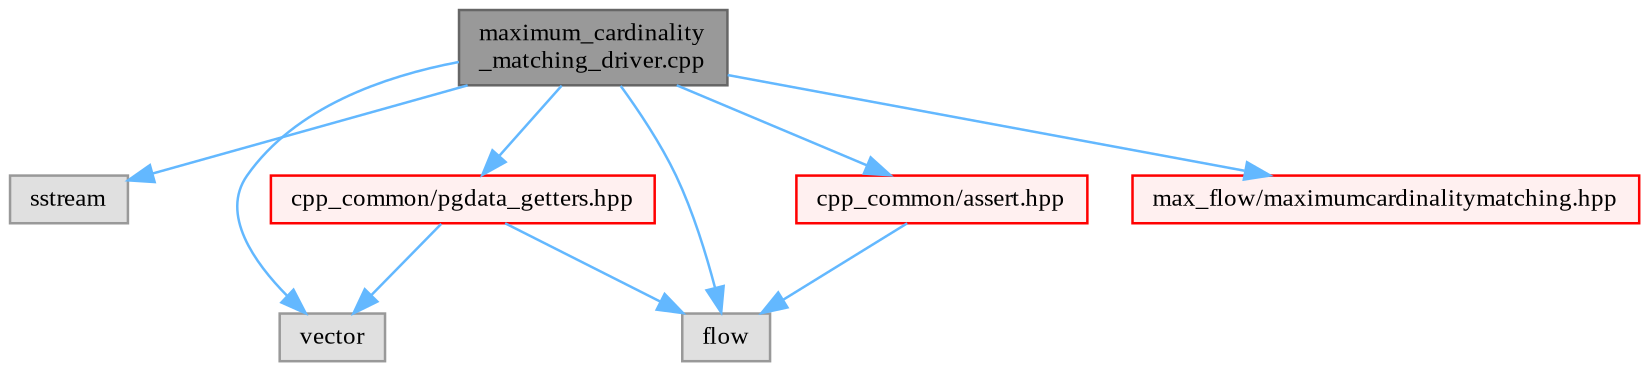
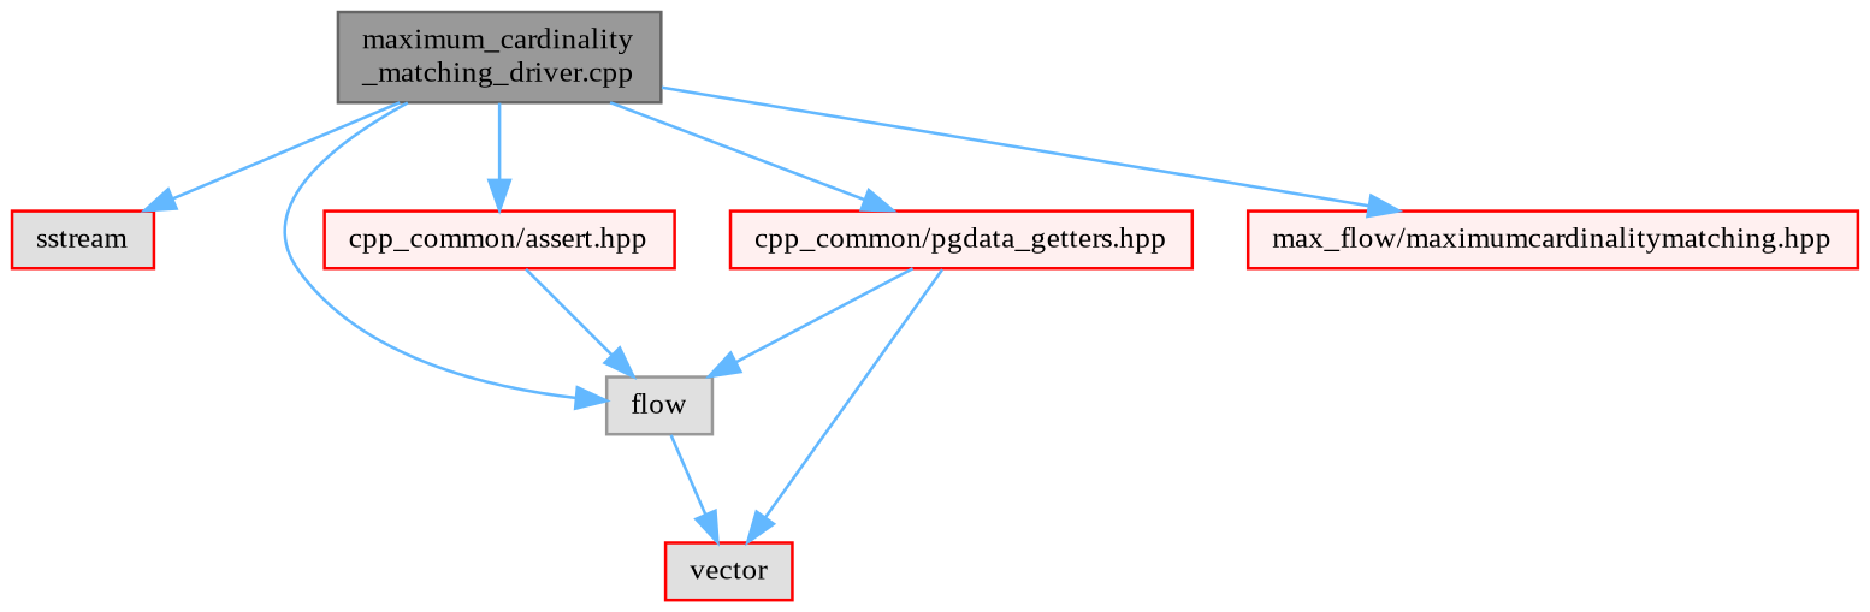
  digraph {
    fontname="Liberation Serif"
    node [color=grey60 fillcolor="#E0E0E0" fontname="Liberation Serif" fontsize=10 shape=box style=filled]
    edge [color=steelblue1 fontname="Liberation Serif" fontsize=10 labelfontname=Helvetica labelfontsize=10 style=solid]
    n1 [color=gray40 fillcolor=grey60 fontcolor=black height=0.2 label="maximum_cardinality\l_matching_driver.cpp" width=0.4]
-   n2 [height=0.2 label=sstream width=0.4]
-   n3 [height=0.2 label=vector width=0.4]
+   n2 [color=red height=0.2 label=sstream width=0.4]
+   n3 [color=red height=0.2 label=vector width=0.4]
    n4 [height=0.2 label=flow width=0.4]
    n5 [color=red fillcolor="#FFF0F0" height=0.2 label="cpp_common/pgdata_getters.hpp" width=0.4]
    n6 [color=red fillcolor="#FFF0F0" height=0.2 label="cpp_common/assert.hpp" width=0.4]
    n7 [color=red fillcolor="#FFF0F0" height=0.2 label="max_flow/maximumcardinalitymatching.hpp" width=0.4]
    n1 -> n2
-   n1 -> n3
+   n4 -> n3
    n1 -> n4
    n1 -> n5
    n1 -> n6
    n1 -> n7
    n5 -> n3
    n5 -> n4
    n6 -> n4
  }
